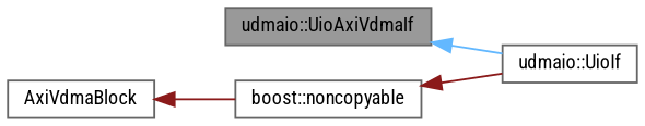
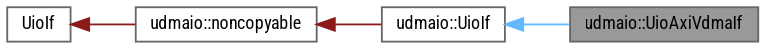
  digraph {
    fontname="Roboto Condensed"
    rankdir=LR
    node [color=gray40 fillcolor=white fontname="Roboto Condensed" fontsize=10 shape=box style=filled]
    edge [color=firebrick4 dir=back fontname="Roboto Condensed" fontsize=10 labelfontname=Helvetica labelfontsize=10 style=solid]
    n1 [fillcolor=grey60 fontcolor=black height=0.2 label="udmaio::UioAxiVdmaIf" width=0.4]
    n2 [height=0.2 label="udmaio::UioIf" width=0.4]
-   n3 [height=0.2 label="boost::noncopyable" width=0.4]
-   n4 [height=0.2 label=AxiVdmaBlock width=0.4]
-   n1 -> n2 [color=steelblue1]
+   n3 [height=0.2 label="udmaio::noncopyable" width=0.4]
+   n4 [height=0.2 label=UioIf width=0.4]
+   n2 -> n1 [color=steelblue1]
    n3 -> n2
    n4 -> n3
  }
